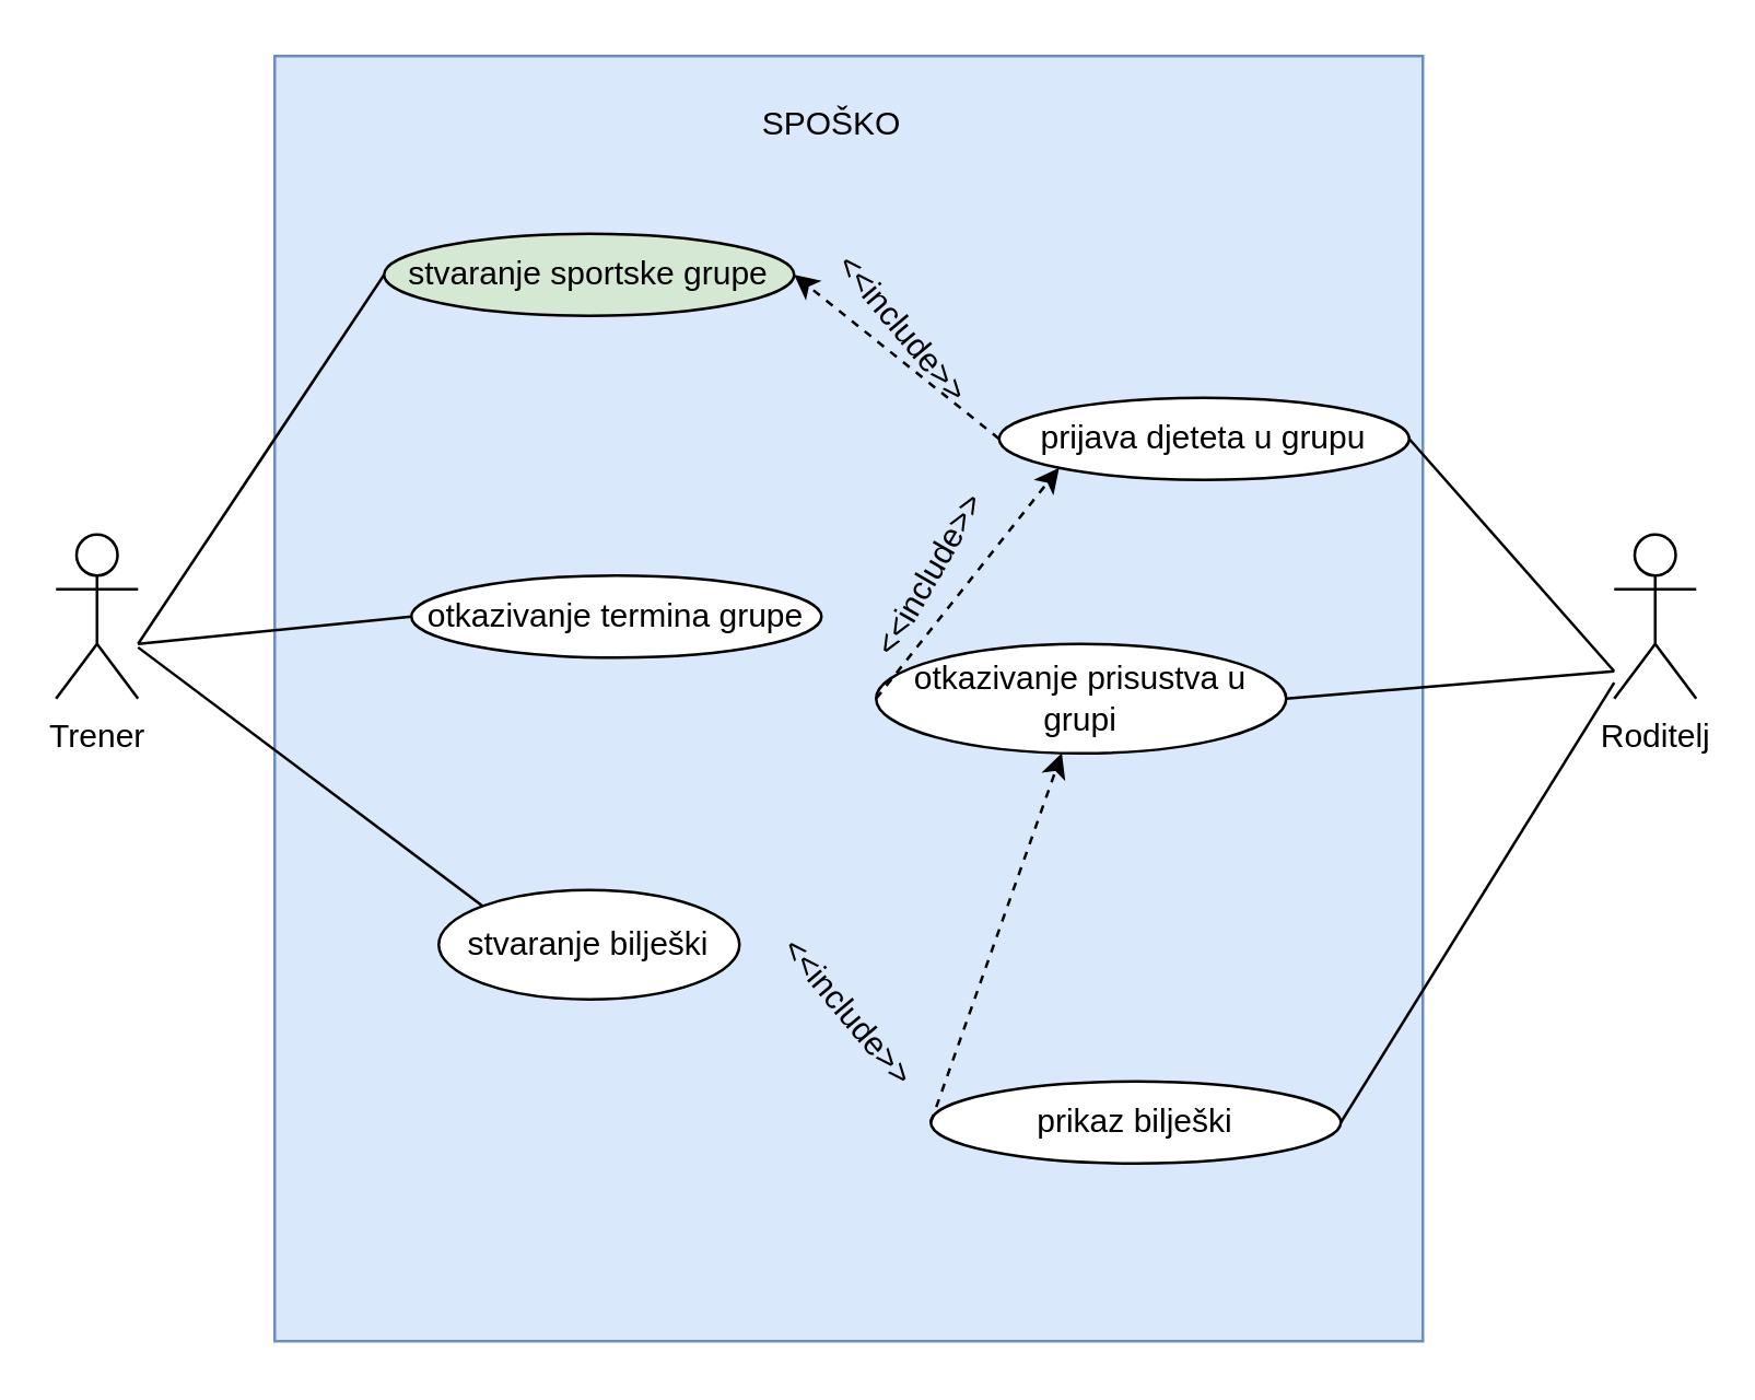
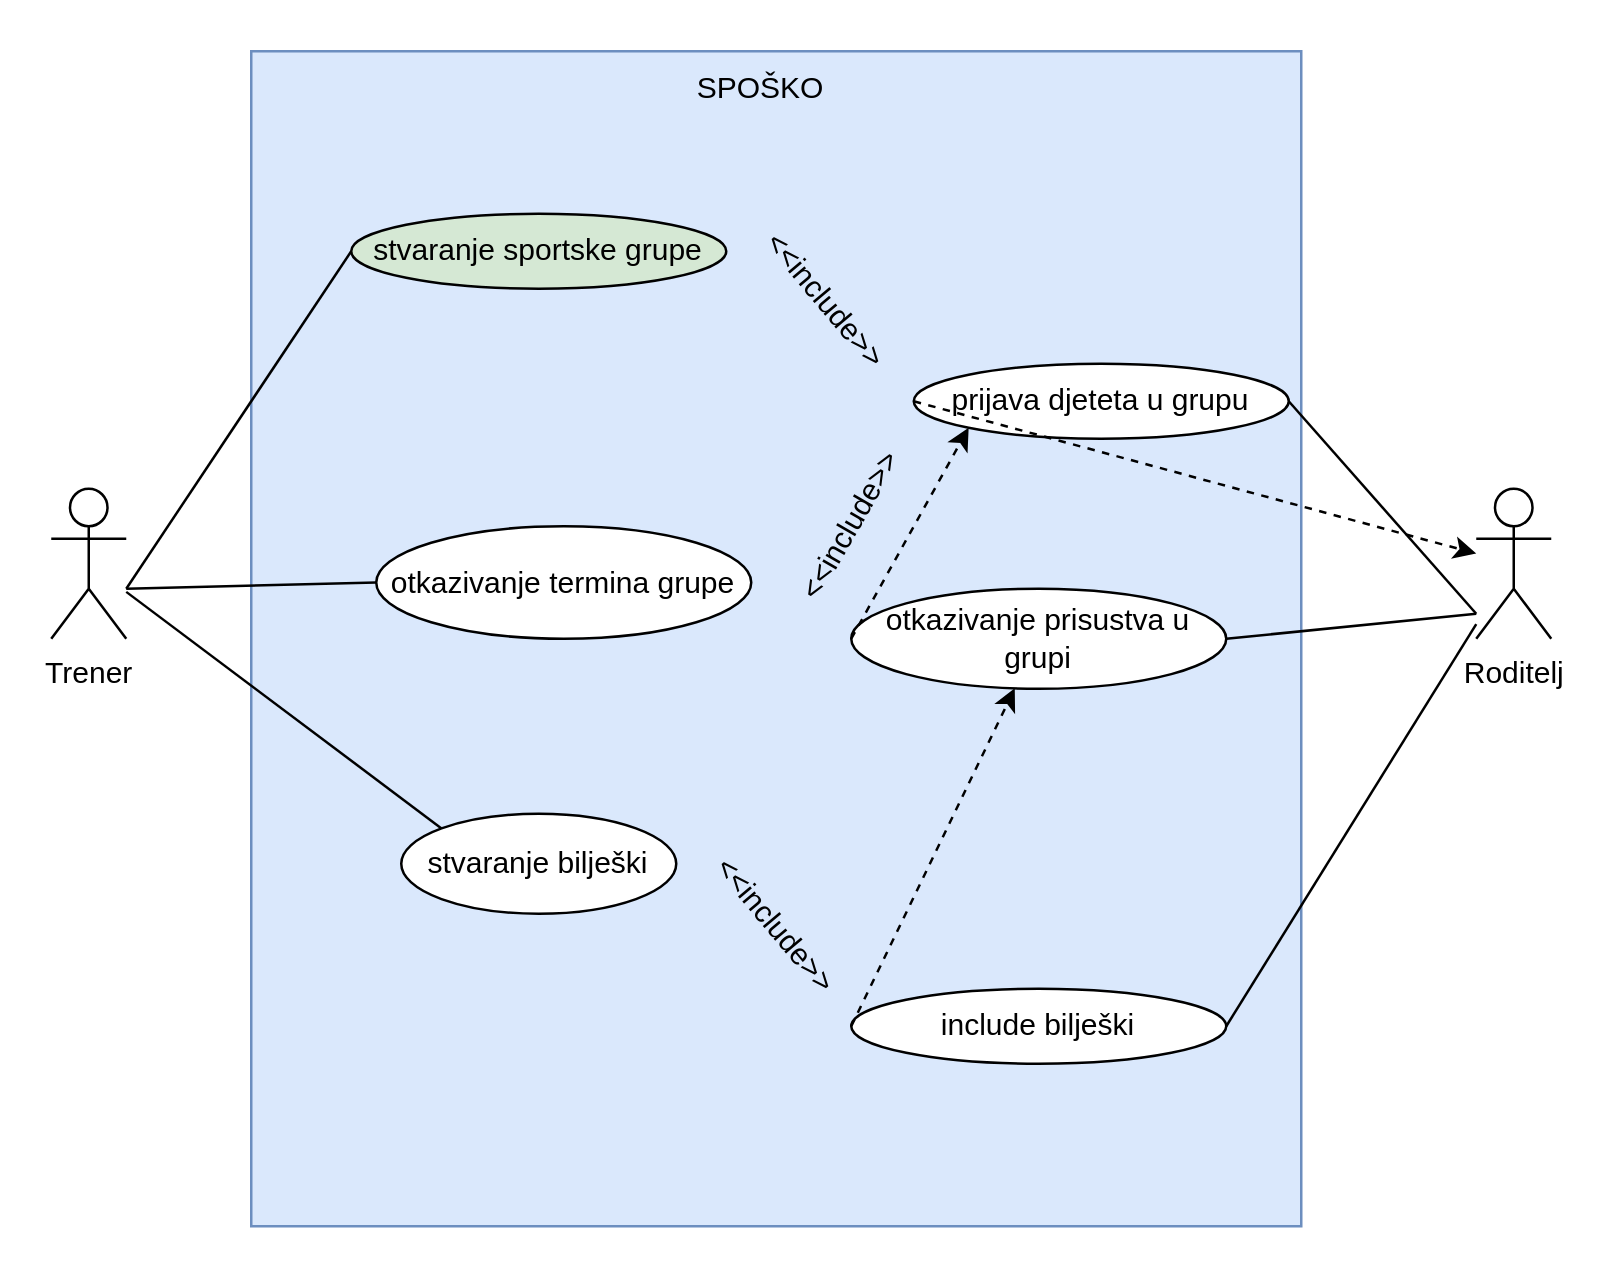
  <mxCell id="0" />
  <mxCell id="1" parent="0" />
  <mxCell id="2" value="" style="rounded=0;whiteSpace=wrap;html=1;fillColor=#dae8fc;strokeColor=#6c8ebf;" vertex="1" parent="1"><mxGeometry x="100" y="20" width="420" height="470" as="geometry" /></mxCell>
  <mxCell id="3" value="Trener" style="shape=umlActor;verticalLabelPosition=bottom;verticalAlign=top;html=1;outlineConnect=0;" vertex="1" parent="1"><mxGeometry x="20" y="195" width="30" height="60" as="geometry" /></mxCell>
  <mxCell id="4" value="Roditelj" style="shape=umlActor;verticalLabelPosition=bottom;verticalAlign=top;html=1;outlineConnect=0;" vertex="1" parent="1"><mxGeometry x="590" y="195" width="30" height="60" as="geometry" /></mxCell>
  <mxCell id="5" value="prijava djeteta u grupu" style="ellipse;whiteSpace=wrap;html=1;" vertex="1" parent="1"><mxGeometry x="365" y="145" width="150" height="30" as="geometry" /></mxCell>
- <mxCell id="6" value="otkazivanje prisustva u grupi" style="ellipse;whiteSpace=wrap;html=1;" vertex="1" parent="1"><mxGeometry x="320" y="235" width="150" height="40" as="geometry" /></mxCell>
- <mxCell id="7" value="prikaz bilješki" style="ellipse;whiteSpace=wrap;html=1;" vertex="1" parent="1"><mxGeometry x="340" y="395" width="150" height="30" as="geometry" /></mxCell>
+ <mxCell id="6" value="otkazivanje prisustva u grupi" style="ellipse;whiteSpace=wrap;html=1;" vertex="1" parent="1"><mxGeometry x="340" y="235" width="150" height="40" as="geometry" /></mxCell>
+ <mxCell id="7" value="include bilješki" style="ellipse;whiteSpace=wrap;html=1;" vertex="1" parent="1"><mxGeometry x="340" y="395" width="150" height="30" as="geometry" /></mxCell>
  <mxCell id="8" value="stvaranje sportske grupe" style="ellipse;whiteSpace=wrap;html=1;fillColor=#d5e8d4;" vertex="1" parent="1"><mxGeometry x="140" y="85" width="150" height="30" as="geometry" /></mxCell>
- <mxCell id="9" value="otkazivanje termina grupe" style="ellipse;whiteSpace=wrap;html=1;" vertex="1" parent="1"><mxGeometry x="150" y="210" width="150" height="30" as="geometry" /></mxCell>
+ <mxCell id="9" value="otkazivanje termina grupe" style="ellipse;whiteSpace=wrap;html=1;" vertex="1" parent="1"><mxGeometry x="150" y="210" width="150" height="45" as="geometry" /></mxCell>
  <mxCell id="10" value="stvaranje bilješki" style="ellipse;whiteSpace=wrap;html=1;" vertex="1" parent="1"><mxGeometry x="160" y="325" width="110" height="40" as="geometry" /></mxCell>
  <mxCell id="11" value="" style="endArrow=none;html=1;rounded=0;entryX=0;entryY=0;entryDx=0;entryDy=0;" edge="1" parent="1" source="3" target="10"><mxGeometry width="50" height="50" relative="1" as="geometry"><mxPoint x="280" y="285" as="sourcePoint" /><mxPoint x="330" y="235" as="targetPoint" /></mxGeometry></mxCell>
  <mxCell id="12" value="" style="endArrow=none;html=1;rounded=0;entryX=0;entryY=0.5;entryDx=0;entryDy=0;" edge="1" parent="1" target="9"><mxGeometry width="50" height="50" relative="1" as="geometry"><mxPoint x="50" y="235" as="sourcePoint" /><mxPoint x="330" y="235" as="targetPoint" /></mxGeometry></mxCell>
  <mxCell id="13" value="" style="endArrow=none;html=1;rounded=0;entryX=0;entryY=0.5;entryDx=0;entryDy=0;" edge="1" parent="1" target="8"><mxGeometry width="50" height="50" relative="1" as="geometry"><mxPoint x="50" y="235" as="sourcePoint" /><mxPoint x="330" y="235" as="targetPoint" /></mxGeometry></mxCell>
  <mxCell id="14" value="" style="endArrow=none;html=1;rounded=0;entryX=1;entryY=0.5;entryDx=0;entryDy=0;" edge="1" parent="1" source="4" target="7"><mxGeometry width="50" height="50" relative="1" as="geometry"><mxPoint x="280" y="285" as="sourcePoint" /><mxPoint x="330" y="235" as="targetPoint" /></mxGeometry></mxCell>
  <mxCell id="15" value="" style="endArrow=none;html=1;rounded=0;exitX=1;exitY=0.5;exitDx=0;exitDy=0;" edge="1" parent="1" source="6"><mxGeometry width="50" height="50" relative="1" as="geometry"><mxPoint x="280" y="285" as="sourcePoint" /><mxPoint x="590" y="245" as="targetPoint" /></mxGeometry></mxCell>
  <mxCell id="16" value="" style="endArrow=none;html=1;rounded=0;exitX=1;exitY=0.5;exitDx=0;exitDy=0;" edge="1" parent="1" source="5"><mxGeometry width="50" height="50" relative="1" as="geometry"><mxPoint x="280" y="285" as="sourcePoint" /><mxPoint x="590" y="245" as="targetPoint" /></mxGeometry></mxCell>
  <mxCell id="17" value="&amp;lt;&amp;lt;include&amp;gt;&amp;gt;" style="text;html=1;align=center;verticalAlign=middle;whiteSpace=wrap;rounded=0;rotation=-60;" vertex="1" parent="1"><mxGeometry x="310" y="195" width="60" height="30" as="geometry" /></mxCell>
  <mxCell id="18" value="&amp;lt;&amp;lt;include&amp;gt;&amp;gt;" style="text;html=1;align=center;verticalAlign=middle;whiteSpace=wrap;rounded=0;rotation=50;" vertex="1" parent="1"><mxGeometry x="300" y="105" width="60" height="30" as="geometry" /></mxCell>
  <mxCell id="19" value="&amp;lt;&amp;lt;include&amp;gt;&amp;gt;" style="text;html=1;align=center;verticalAlign=middle;whiteSpace=wrap;rounded=0;rotation=50;" vertex="1" parent="1"><mxGeometry x="280" y="355" width="60" height="30" as="geometry" /></mxCell>
- <mxCell id="20" value="SPOŠKO" style="text;html=1;align=center;verticalAlign=middle;whiteSpace=wrap;rounded=0;" vertex="1" parent="1"><mxGeometry x="274" y="30" width="60" height="30" as="geometry" /></mxCell>
+ <mxCell id="20" value="SPOŠKO" style="text;html=1;align=center;verticalAlign=middle;whiteSpace=wrap;rounded=0;" vertex="1" parent="1"><mxGeometry x="274" y="20" width="60" height="30" as="geometry" /></mxCell>
  <mxCell id="21" value="" style="endArrow=classic;html=1;rounded=0;exitX=0;exitY=0.5;exitDx=0;exitDy=0;dashed=1;" edge="1" parent="1" source="7" target="6"><mxGeometry width="50" height="50" relative="1" as="geometry"><mxPoint x="280" y="285" as="sourcePoint" /><mxPoint x="330" y="235" as="targetPoint" /></mxGeometry></mxCell>
  <mxCell id="22" value="" style="endArrow=classic;html=1;rounded=0;entryX=0;entryY=1;entryDx=0;entryDy=0;exitX=0;exitY=0.5;exitDx=0;exitDy=0;dashed=1;" edge="1" parent="1" source="6" target="5"><mxGeometry width="50" height="50" relative="1" as="geometry"><mxPoint x="280" y="285" as="sourcePoint" /><mxPoint x="330" y="235" as="targetPoint" /></mxGeometry></mxCell>
- <mxCell id="23" value="" style="endArrow=classic;html=1;rounded=0;entryX=1;entryY=0.5;entryDx=0;entryDy=0;exitX=0;exitY=0.5;exitDx=0;exitDy=0;dashed=1;" edge="1" parent="1" source="5" target="8"><mxGeometry width="50" height="50" relative="1" as="geometry"><mxPoint x="280" y="285" as="sourcePoint" /><mxPoint x="330" y="235" as="targetPoint" /></mxGeometry></mxCell>
+ <mxCell id="23" value="" style="endArrow=classic;html=1;rounded=0;exitX=0;exitY=0.5;exitDx=0;exitDy=0;dashed=1;" edge="1" parent="1" source="5" target="4"><mxGeometry width="50" height="50" relative="1" as="geometry"><mxPoint x="280" y="285" as="sourcePoint" /><mxPoint x="330" y="235" as="targetPoint" /></mxGeometry></mxCell>
